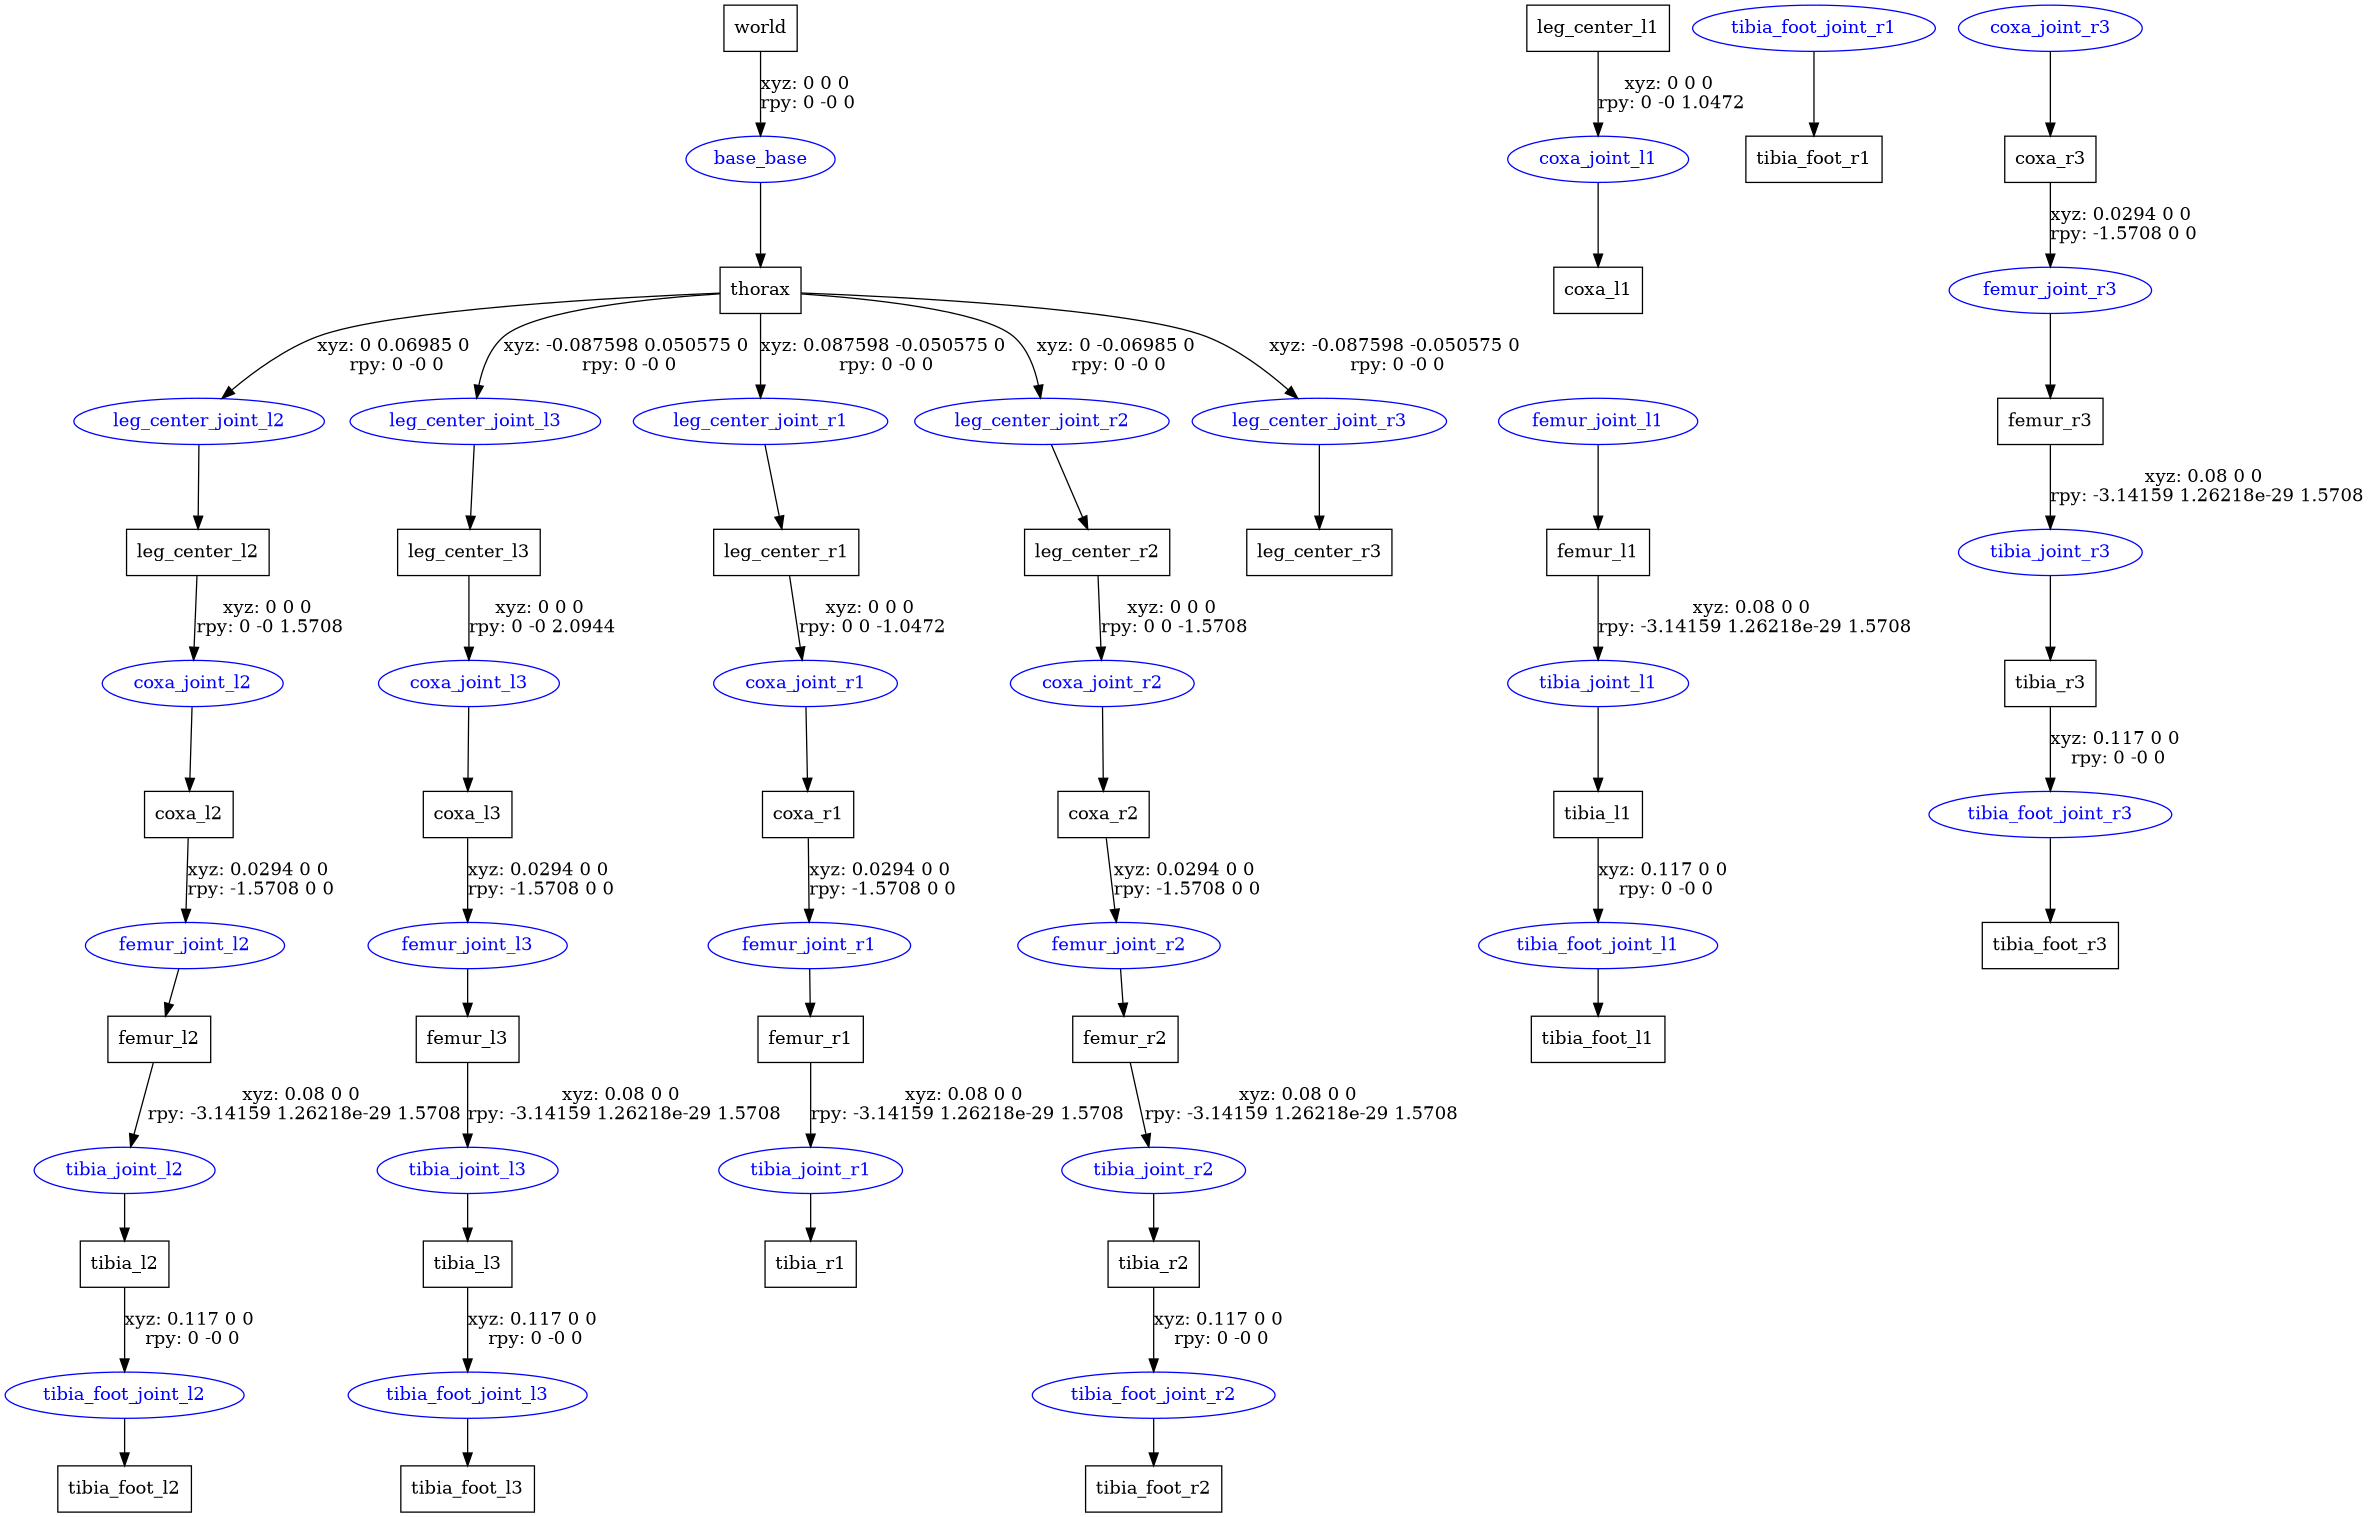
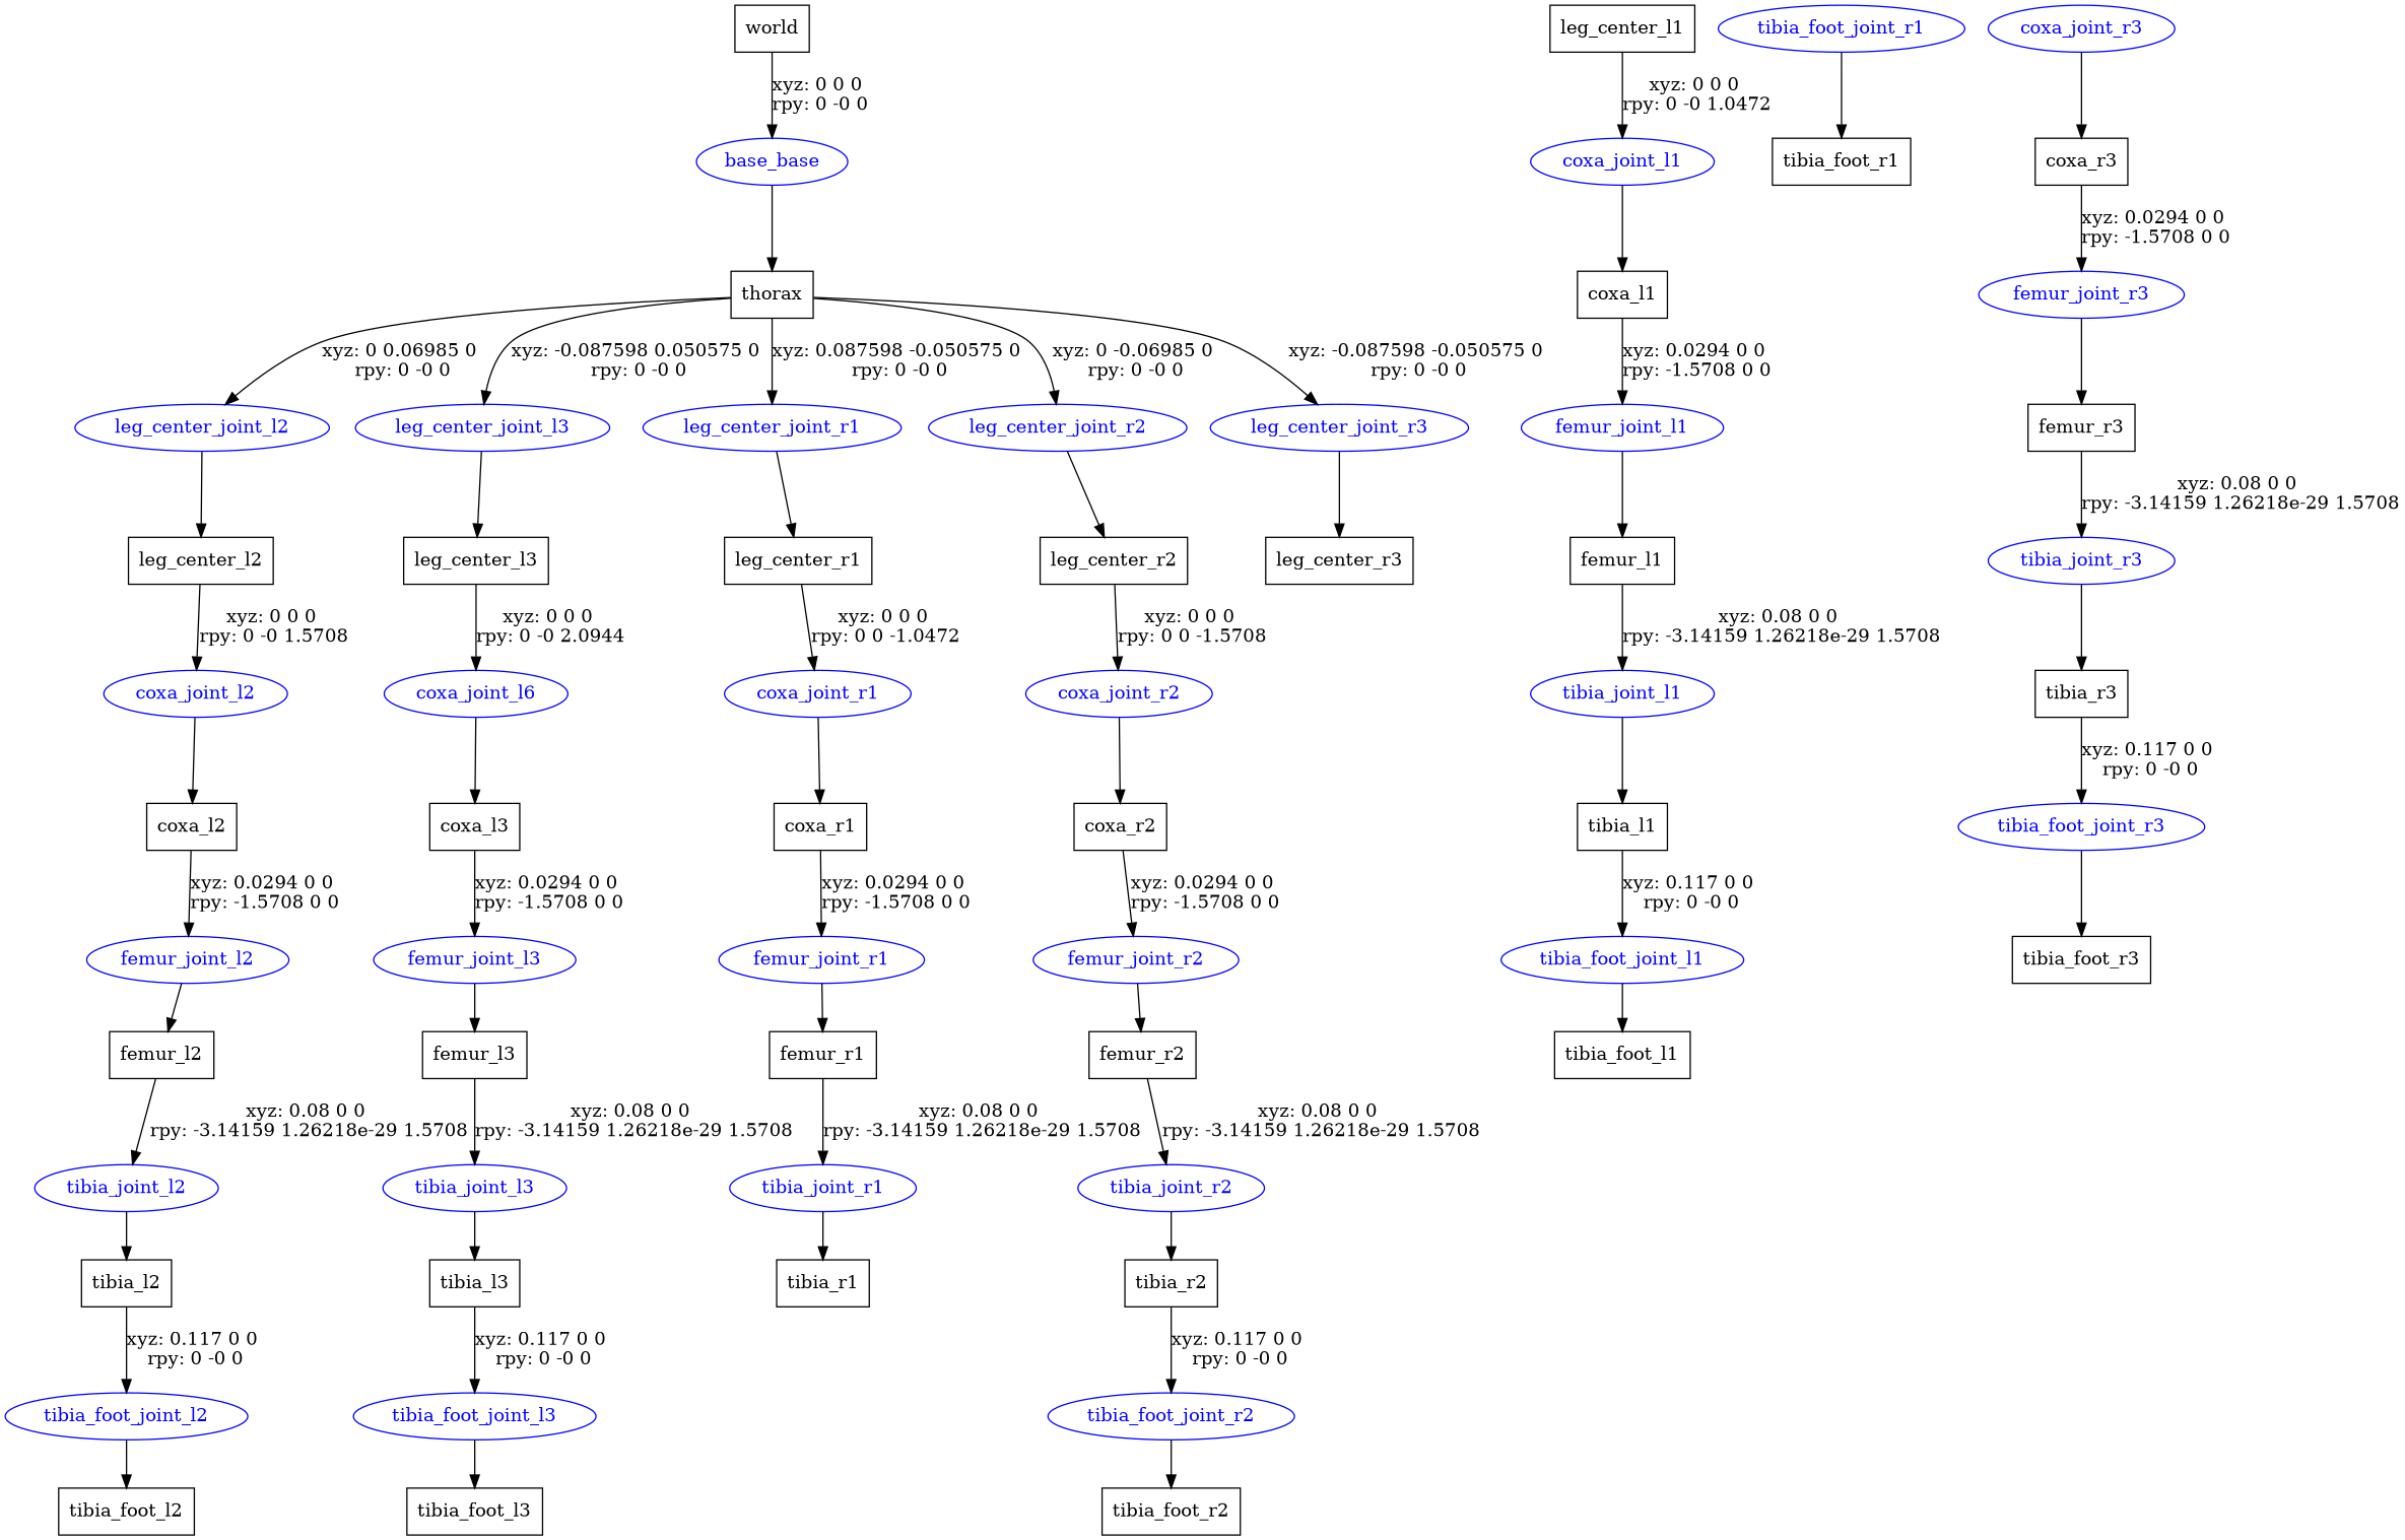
  digraph {
    node [shape=box]
    n1 [label=world]
    n2 [color=blue fontcolor=blue label=base_base shape=ellipse]
    n3 [label=thorax]
    leg_center_joint_l2 [color=blue fontcolor=blue shape=ellipse]
    leg_center_joint_l3 [color=blue fontcolor=blue shape=ellipse]
    leg_center_joint_r1 [color=blue fontcolor=blue shape=ellipse]
    leg_center_joint_r2 [color=blue fontcolor=blue shape=ellipse]
    leg_center_joint_r3 [color=blue fontcolor=blue shape=ellipse]
    n9 [label=leg_center_l2]
    n10 [label=leg_center_l3]
    n11 [label=leg_center_r1]
    n12 [label=leg_center_r2]
    n13 [label=leg_center_r3]
    n14 [label=leg_center_l1]
    coxa_joint_l1 [color=blue fontcolor=blue shape=ellipse]
    n16 [label=coxa_l1]
    femur_joint_l1 [color=blue fontcolor=blue shape=ellipse]
    n18 [label=femur_l1]
    tibia_joint_l1 [color=blue fontcolor=blue shape=ellipse]
    n20 [label=tibia_l1]
    tibia_foot_joint_l1 [color=blue fontcolor=blue shape=ellipse]
    n22 [label=tibia_foot_l1]
    coxa_joint_l2 [color=blue fontcolor=blue shape=ellipse]
    n24 [label=coxa_l2]
    femur_joint_l2 [color=blue fontcolor=blue shape=ellipse]
    n26 [label=femur_l2]
    tibia_joint_l2 [color=blue fontcolor=blue shape=ellipse]
    n28 [label=tibia_l2]
    tibia_foot_joint_l2 [color=blue fontcolor=blue shape=ellipse]
    n30 [label=tibia_foot_l2]
-   coxa_joint_l3 [color=blue fontcolor=blue shape=ellipse]
+   coxa_joint_l3 [color=blue fontcolor=blue shape=ellipse label=coxa_joint_l6]
    n32 [label=coxa_l3]
    femur_joint_l3 [color=blue fontcolor=blue shape=ellipse]
    n34 [label=femur_l3]
    tibia_joint_l3 [color=blue fontcolor=blue shape=ellipse]
    n36 [label=tibia_l3]
    tibia_foot_joint_l3 [color=blue fontcolor=blue shape=ellipse]
    n38 [label=tibia_foot_l3]
    coxa_joint_r1 [color=blue fontcolor=blue shape=ellipse]
    n40 [label=coxa_r1]
    femur_joint_r1 [color=blue fontcolor=blue shape=ellipse]
    n42 [label=femur_r1]
    tibia_joint_r1 [color=blue fontcolor=blue shape=ellipse]
    n44 [label=tibia_r1]
    tibia_foot_joint_r1 [color=blue fontcolor=blue shape=ellipse]
    n46 [label=tibia_foot_r1]
    coxa_joint_r2 [color=blue fontcolor=blue shape=ellipse]
    n48 [label=coxa_r2]
    femur_joint_r2 [color=blue fontcolor=blue shape=ellipse]
    n50 [label=femur_r2]
    tibia_joint_r2 [color=blue fontcolor=blue shape=ellipse]
    n52 [label=tibia_r2]
    tibia_foot_joint_r2 [color=blue fontcolor=blue shape=ellipse]
    n54 [label=tibia_foot_r2]
    coxa_joint_r3 [color=blue fontcolor=blue shape=ellipse]
    n56 [label=coxa_r3]
    femur_joint_r3 [color=blue fontcolor=blue shape=ellipse]
    n58 [label=femur_r3]
    tibia_joint_r3 [color=blue fontcolor=blue shape=ellipse]
    n60 [label=tibia_r3]
    tibia_foot_joint_r3 [color=blue fontcolor=blue shape=ellipse]
    n62 [label=tibia_foot_r3]
    n1 -> n2 [label="xyz: 0 0 0 \nrpy: 0 -0 0"]
    n2 -> n3
    n3 -> leg_center_joint_l2 [label="xyz: 0 0.06985 0 \nrpy: 0 -0 0"]
    n3 -> leg_center_joint_l3 [label="xyz: -0.087598 0.050575 0 \nrpy: 0 -0 0"]
    n3 -> leg_center_joint_r1 [label="xyz: 0.087598 -0.050575 0 \nrpy: 0 -0 0"]
    n3 -> leg_center_joint_r2 [label="xyz: 0 -0.06985 0 \nrpy: 0 -0 0"]
    n3 -> leg_center_joint_r3 [label="xyz: -0.087598 -0.050575 0 \nrpy: 0 -0 0"]
    leg_center_joint_l2 -> n9
    leg_center_joint_l3 -> n10
    leg_center_joint_r1 -> n11
    leg_center_joint_r2 -> n12
    leg_center_joint_r3 -> n13
    n9 -> coxa_joint_l2 [label="xyz: 0 0 0 \nrpy: 0 -0 1.5708"]
    n10 -> coxa_joint_l3 [label="xyz: 0 0 0 \nrpy: 0 -0 2.0944"]
    n11 -> coxa_joint_r1 [label="xyz: 0 0 0 \nrpy: 0 0 -1.0472"]
    n12 -> coxa_joint_r2 [label="xyz: 0 0 0 \nrpy: 0 0 -1.5708"]
    n14 -> coxa_joint_l1 [label="xyz: 0 0 0 \nrpy: 0 -0 1.0472"]
    coxa_joint_l1 -> n16
+   n16 -> femur_joint_l1 [label="xyz: 0.0294 0 0 \nrpy: -1.5708 0 0"]
    femur_joint_l1 -> n18
    n18 -> tibia_joint_l1 [label="xyz: 0.08 0 0 \nrpy: -3.14159 1.26218e-29 1.5708"]
    tibia_joint_l1 -> n20
    n20 -> tibia_foot_joint_l1 [label="xyz: 0.117 0 0 \nrpy: 0 -0 0"]
    tibia_foot_joint_l1 -> n22
    coxa_joint_l2 -> n24
    n24 -> femur_joint_l2 [label="xyz: 0.0294 0 0 \nrpy: -1.5708 0 0"]
    femur_joint_l2 -> n26
    n26 -> tibia_joint_l2 [label="xyz: 0.08 0 0 \nrpy: -3.14159 1.26218e-29 1.5708"]
    tibia_joint_l2 -> n28
    n28 -> tibia_foot_joint_l2 [label="xyz: 0.117 0 0 \nrpy: 0 -0 0"]
    tibia_foot_joint_l2 -> n30
    coxa_joint_l3 -> n32
    n32 -> femur_joint_l3 [label="xyz: 0.0294 0 0 \nrpy: -1.5708 0 0"]
    femur_joint_l3 -> n34
    n34 -> tibia_joint_l3 [label="xyz: 0.08 0 0 \nrpy: -3.14159 1.26218e-29 1.5708"]
    tibia_joint_l3 -> n36
    n36 -> tibia_foot_joint_l3 [label="xyz: 0.117 0 0 \nrpy: 0 -0 0"]
    tibia_foot_joint_l3 -> n38
    coxa_joint_r1 -> n40
    n40 -> femur_joint_r1 [label="xyz: 0.0294 0 0 \nrpy: -1.5708 0 0"]
    femur_joint_r1 -> n42
    n42 -> tibia_joint_r1 [label="xyz: 0.08 0 0 \nrpy: -3.14159 1.26218e-29 1.5708"]
    tibia_joint_r1 -> n44
    tibia_foot_joint_r1 -> n46
    coxa_joint_r2 -> n48
    n48 -> femur_joint_r2 [label="xyz: 0.0294 0 0 \nrpy: -1.5708 0 0"]
    femur_joint_r2 -> n50
    n50 -> tibia_joint_r2 [label="xyz: 0.08 0 0 \nrpy: -3.14159 1.26218e-29 1.5708"]
    tibia_joint_r2 -> n52
    n52 -> tibia_foot_joint_r2 [label="xyz: 0.117 0 0 \nrpy: 0 -0 0"]
    tibia_foot_joint_r2 -> n54
    coxa_joint_r3 -> n56
    n56 -> femur_joint_r3 [label="xyz: 0.0294 0 0 \nrpy: -1.5708 0 0"]
    femur_joint_r3 -> n58
    n58 -> tibia_joint_r3 [label="xyz: 0.08 0 0 \nrpy: -3.14159 1.26218e-29 1.5708"]
    tibia_joint_r3 -> n60
    n60 -> tibia_foot_joint_r3 [label="xyz: 0.117 0 0 \nrpy: 0 -0 0"]
    tibia_foot_joint_r3 -> n62
  }
